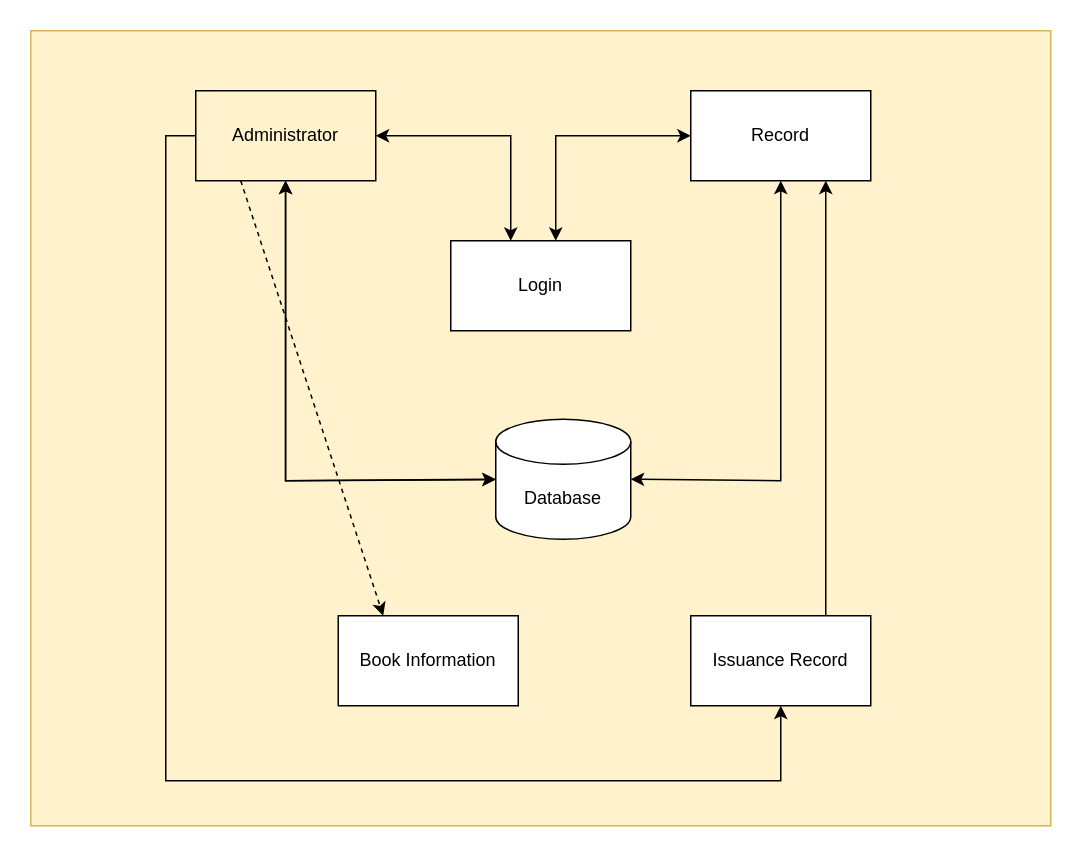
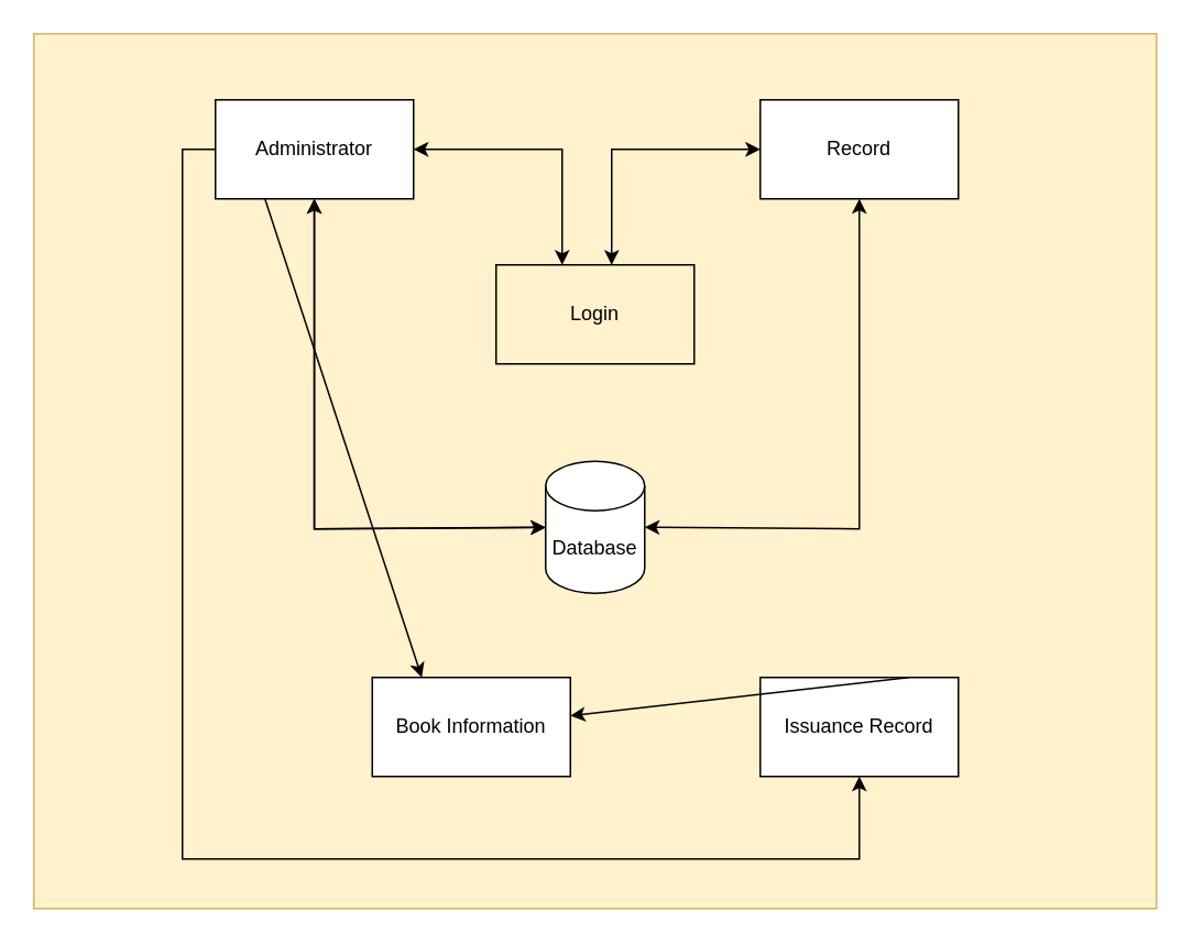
  <mxCell id="0" />
  <mxCell id="1" parent="0" />
  <mxCell id="2" value="" style="rounded=0;whiteSpace=wrap;html=1;fillColor=#fff2cc;strokeColor=#d6b656;" vertex="1" parent="1"><mxGeometry x="20" y="20" width="680" height="530" as="geometry" /></mxCell>
- <mxCell id="3" value="Administrator" style="rounded=0;whiteSpace=wrap;html=1;fillColor=#fff2cc;" vertex="1" parent="1"><mxGeometry x="130" y="60" width="120" height="60" as="geometry" /></mxCell>
- <mxCell id="4" value="Login" style="rounded=0;whiteSpace=wrap;html=1;" vertex="1" parent="1"><mxGeometry x="300" y="160" width="120" height="60" as="geometry" /></mxCell>
+ <mxCell id="3" value="Administrator" style="rounded=0;whiteSpace=wrap;html=1;" vertex="1" parent="1"><mxGeometry x="130" y="60" width="120" height="60" as="geometry" /></mxCell>
+ <mxCell id="4" value="Login" style="rounded=0;whiteSpace=wrap;html=1;fillColor=#fff2cc;" vertex="1" parent="1"><mxGeometry x="300" y="160" width="120" height="60" as="geometry" /></mxCell>
  <mxCell id="5" value="Record" style="rounded=0;whiteSpace=wrap;html=1;" vertex="1" parent="1"><mxGeometry x="460" y="60" width="120" height="60" as="geometry" /></mxCell>
- <mxCell id="6" value="Database" style="shape=cylinder3;whiteSpace=wrap;html=1;boundedLbl=1;backgroundOutline=1;size=15;" vertex="1" parent="1"><mxGeometry x="330" y="279" width="90" height="80" as="geometry" /></mxCell>
+ <mxCell id="6" value="Database" style="shape=cylinder3;whiteSpace=wrap;html=1;boundedLbl=1;backgroundOutline=1;size=15;" vertex="1" parent="1"><mxGeometry x="330" y="279" width="60" height="80" as="geometry" /></mxCell>
  <mxCell id="7" value="Book Information" style="rounded=0;whiteSpace=wrap;html=1;" vertex="1" parent="1"><mxGeometry x="225" y="410" width="120" height="60" as="geometry" /></mxCell>
  <mxCell id="8" value="Issuance Record" style="rounded=0;whiteSpace=wrap;html=1;" vertex="1" parent="1"><mxGeometry x="460" y="410" width="120" height="60" as="geometry" /></mxCell>
  <mxCell id="9" value="" style="endArrow=classic;startArrow=classic;html=1;rounded=0;entryX=1;entryY=0.5;entryDx=0;entryDy=0;" edge="1" parent="1" target="3"><mxGeometry width="50" height="50" relative="1" as="geometry"><mxPoint x="340" y="160" as="sourcePoint" /><mxPoint x="390" y="230" as="targetPoint" /><Array as="points"><mxPoint x="340" y="90" /></Array></mxGeometry></mxCell>
  <mxCell id="10" value="" style="endArrow=classic;startArrow=classic;html=1;rounded=0;entryX=0;entryY=0.5;entryDx=0;entryDy=0;" edge="1" parent="1" target="5"><mxGeometry width="50" height="50" relative="1" as="geometry"><mxPoint x="370" y="160" as="sourcePoint" /><mxPoint x="390" y="230" as="targetPoint" /><Array as="points"><mxPoint x="370" y="90" /></Array></mxGeometry></mxCell>
  <mxCell id="11" value="" style="endArrow=classic;startArrow=classic;html=1;rounded=0;entryX=1;entryY=0.5;entryDx=0;entryDy=0;entryPerimeter=0;exitX=0.5;exitY=1;exitDx=0;exitDy=0;" edge="1" parent="1" source="5" target="6"><mxGeometry width="50" height="50" relative="1" as="geometry"><mxPoint x="520" y="120" as="sourcePoint" /><mxPoint x="400.12" y="319.98" as="targetPoint" /><Array as="points"><mxPoint x="520" y="320" /></Array></mxGeometry></mxCell>
  <mxCell id="12" value="" style="endArrow=classic;startArrow=classic;html=1;rounded=0;exitX=0.5;exitY=1;exitDx=0;exitDy=0;" edge="1" parent="1" target="6"><mxGeometry width="50" height="50" relative="1" as="geometry"><mxPoint x="189.88" y="120" as="sourcePoint" /><mxPoint x="70" y="319.98" as="targetPoint" /><Array as="points"><mxPoint x="189.88" y="320" /></Array></mxGeometry></mxCell>
  <mxCell id="13" value="" style="endArrow=classic;startArrow=classic;html=1;rounded=0;exitX=0.5;exitY=1;exitDx=0;exitDy=0;entryX=0;entryY=0.5;entryDx=0;entryDy=0;entryPerimeter=0;" edge="1" parent="1" target="6"><mxGeometry width="50" height="50" relative="1" as="geometry"><mxPoint x="189.88" y="120" as="sourcePoint" /><mxPoint x="70" y="319.98" as="targetPoint" /><Array as="points"><mxPoint x="189.88" y="320" /></Array></mxGeometry></mxCell>
- <mxCell id="14" value="" style="endArrow=classic;html=1;rounded=0;exitX=0.25;exitY=1;exitDx=0;exitDy=0;entryX=0.25;entryY=0;entryDx=0;entryDy=0;dashed=1;" edge="1" parent="1" source="3" target="7"><mxGeometry width="50" height="50" relative="1" as="geometry"><mxPoint x="340" y="360" as="sourcePoint" /><mxPoint x="390" y="310" as="targetPoint" /></mxGeometry></mxCell>
- <mxCell id="15" value="" style="endArrow=classic;html=1;rounded=0;exitX=0.75;exitY=0;exitDx=0;exitDy=0;entryX=0.75;entryY=1;entryDx=0;entryDy=0;" edge="1" parent="1" source="8" target="5"><mxGeometry width="50" height="50" relative="1" as="geometry"><mxPoint x="340" y="360" as="sourcePoint" /><mxPoint x="390" y="310" as="targetPoint" /></mxGeometry></mxCell>
+ <mxCell id="14" value="" style="endArrow=classic;html=1;rounded=0;exitX=0.25;exitY=1;exitDx=0;exitDy=0;entryX=0.25;entryY=0;entryDx=0;entryDy=0;" edge="1" parent="1" source="3" target="7"><mxGeometry width="50" height="50" relative="1" as="geometry"><mxPoint x="340" y="360" as="sourcePoint" /><mxPoint x="390" y="310" as="targetPoint" /></mxGeometry></mxCell>
+ <mxCell id="15" value="" style="endArrow=classic;html=1;rounded=0;exitX=0.75;exitY=0;exitDx=0;exitDy=0;" edge="1" parent="1" source="8" target="7"><mxGeometry width="50" height="50" relative="1" as="geometry"><mxPoint x="340" y="360" as="sourcePoint" /><mxPoint x="390" y="310" as="targetPoint" /></mxGeometry></mxCell>
  <mxCell id="16" style="edgeStyle=orthogonalEdgeStyle;rounded=0;orthogonalLoop=1;jettySize=auto;html=1;exitX=0;exitY=0.5;exitDx=0;exitDy=0;entryX=0.5;entryY=1;entryDx=0;entryDy=0;" edge="1" parent="1" source="3" target="8"><mxGeometry relative="1" as="geometry"><mxPoint x="130" y="90" as="sourcePoint" /><mxPoint x="460" y="455" as="targetPoint" /><Array as="points"><mxPoint x="110" y="90" /><mxPoint x="110" y="520" /><mxPoint x="520" y="520" /></Array></mxGeometry></mxCell>
